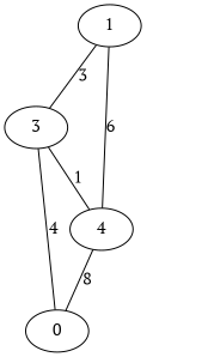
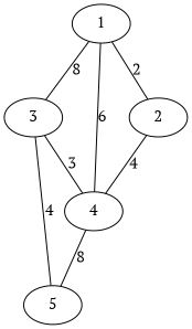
  graph {
    fontname="PT Serif"
    node [fontname="PT Serif"]
    edge [fontname="PT Serif"]
    1
+   2
    3
    4
-   5 [label=0]
-   1 -- 3 [label=3]
+   5
+   1 -- 2 [label=2]
+   1 -- 3 [label=8]
    1 -- 4 [label=6]
-   3 -- 4 [label=1]
+   2 -- 4 [label=4]
+   3 -- 4 [label=3]
    3 -- 5 [label=4]
    4 -- 5 [label=8]
  }
